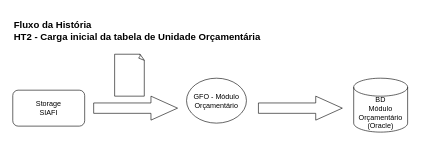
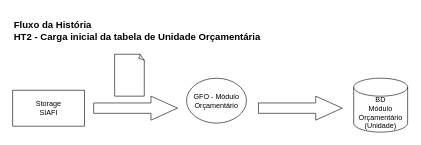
  <mxCell id="0" />
  <mxCell id="1" parent="0" />
- <mxCell id="2" value="BD&lt;div&gt;Módulo Orçamentário&lt;/div&gt;&lt;div&gt;(Oracle)&lt;/div&gt;" style="shape=cylinder3;whiteSpace=wrap;html=1;boundedLbl=1;backgroundOutline=1;size=15;" vertex="1" parent="1"><mxGeometry x="589" y="130" width="90" height="90" as="geometry" /></mxCell>
+ <mxCell id="2" value="BD&lt;div&gt;Módulo Orçamentário&lt;/div&gt;&lt;div&gt;(Unidade)&lt;/div&gt;" style="shape=cylinder3;whiteSpace=wrap;html=1;boundedLbl=1;backgroundOutline=1;size=15;" vertex="1" parent="1"><mxGeometry x="589" y="130" width="90" height="90" as="geometry" /></mxCell>
  <mxCell id="3" value="GFO - Módulo Orçamentário" style="ellipse;whiteSpace=wrap;html=1;aspect=fixed;" vertex="1" parent="1"><mxGeometry x="310" y="130" width="100" height="75" as="geometry" /></mxCell>
- <mxCell id="4" value="Storage&lt;div&gt;SIAFI&lt;/div&gt;" style="rounded=1;whiteSpace=wrap;html=1;" vertex="1" parent="1"><mxGeometry x="20" y="150" width="120" height="60" as="geometry" /></mxCell>
+ <mxCell id="4" value="Storage&lt;div&gt;SIAFI&lt;/div&gt;" style="whiteSpace=wrap;html=1;rounded=0;" vertex="1" parent="1"><mxGeometry x="20" y="150" width="120" height="60" as="geometry" /></mxCell>
  <mxCell id="5" value="" style="whiteSpace=wrap;html=1;shape=mxgraph.basic.document" vertex="1" parent="1"><mxGeometry x="190" y="90" width="50" height="70" as="geometry" /></mxCell>
  <mxCell id="6" value="" style="shape=singleArrow;whiteSpace=wrap;html=1;arrowWidth=0.433;arrowSize=0.317;" vertex="1" parent="1"><mxGeometry x="430" y="160" width="140" height="40" as="geometry" /></mxCell>
  <mxCell id="7" value="&lt;b&gt;&lt;font style=&quot;font-size: 16px;&quot;&gt;Fluxo da História&lt;/font&gt;&lt;/b&gt;&lt;div&gt;&lt;b&gt;&lt;font style=&quot;font-size: 16px;&quot;&gt;HT2 - Carga inicial da tabela de Unidade Orçamentária&lt;/font&gt;&lt;/b&gt;&lt;/div&gt;" style="text;html=1;align=left;verticalAlign=middle;whiteSpace=wrap;rounded=0;" vertex="1" parent="1"><mxGeometry x="20" y="20" width="440" height="60" as="geometry" /></mxCell>
  <mxCell id="8" value="" style="shape=singleArrow;whiteSpace=wrap;html=1;arrowWidth=0.433;arrowSize=0.317;" vertex="1" parent="1"><mxGeometry x="155" y="160" width="140" height="40" as="geometry" /></mxCell>
